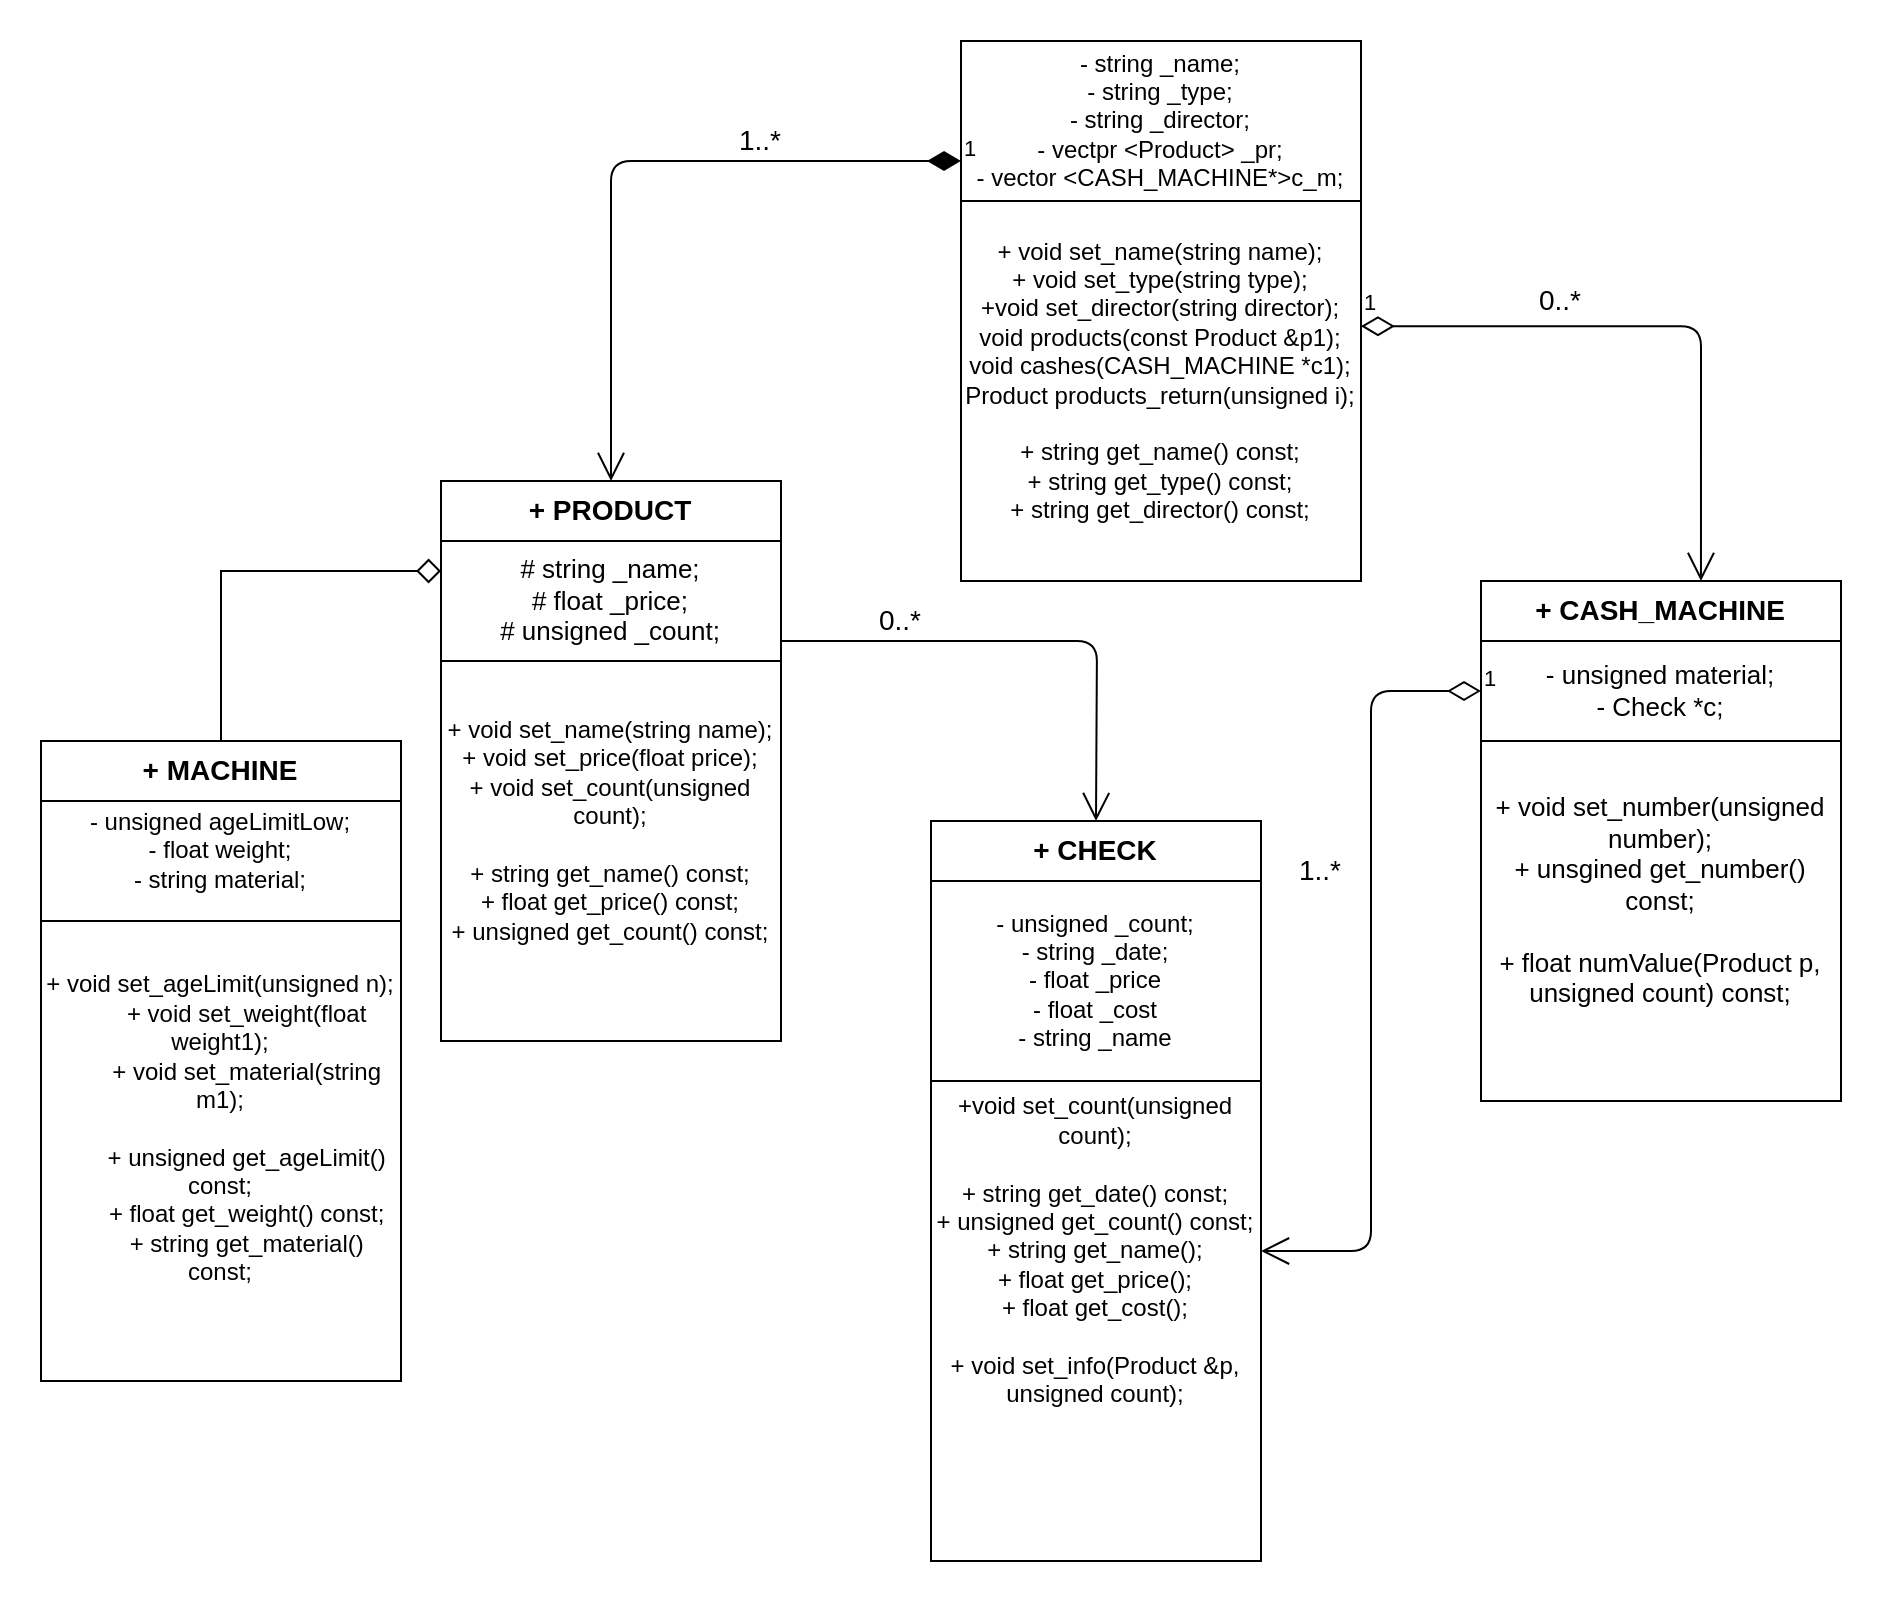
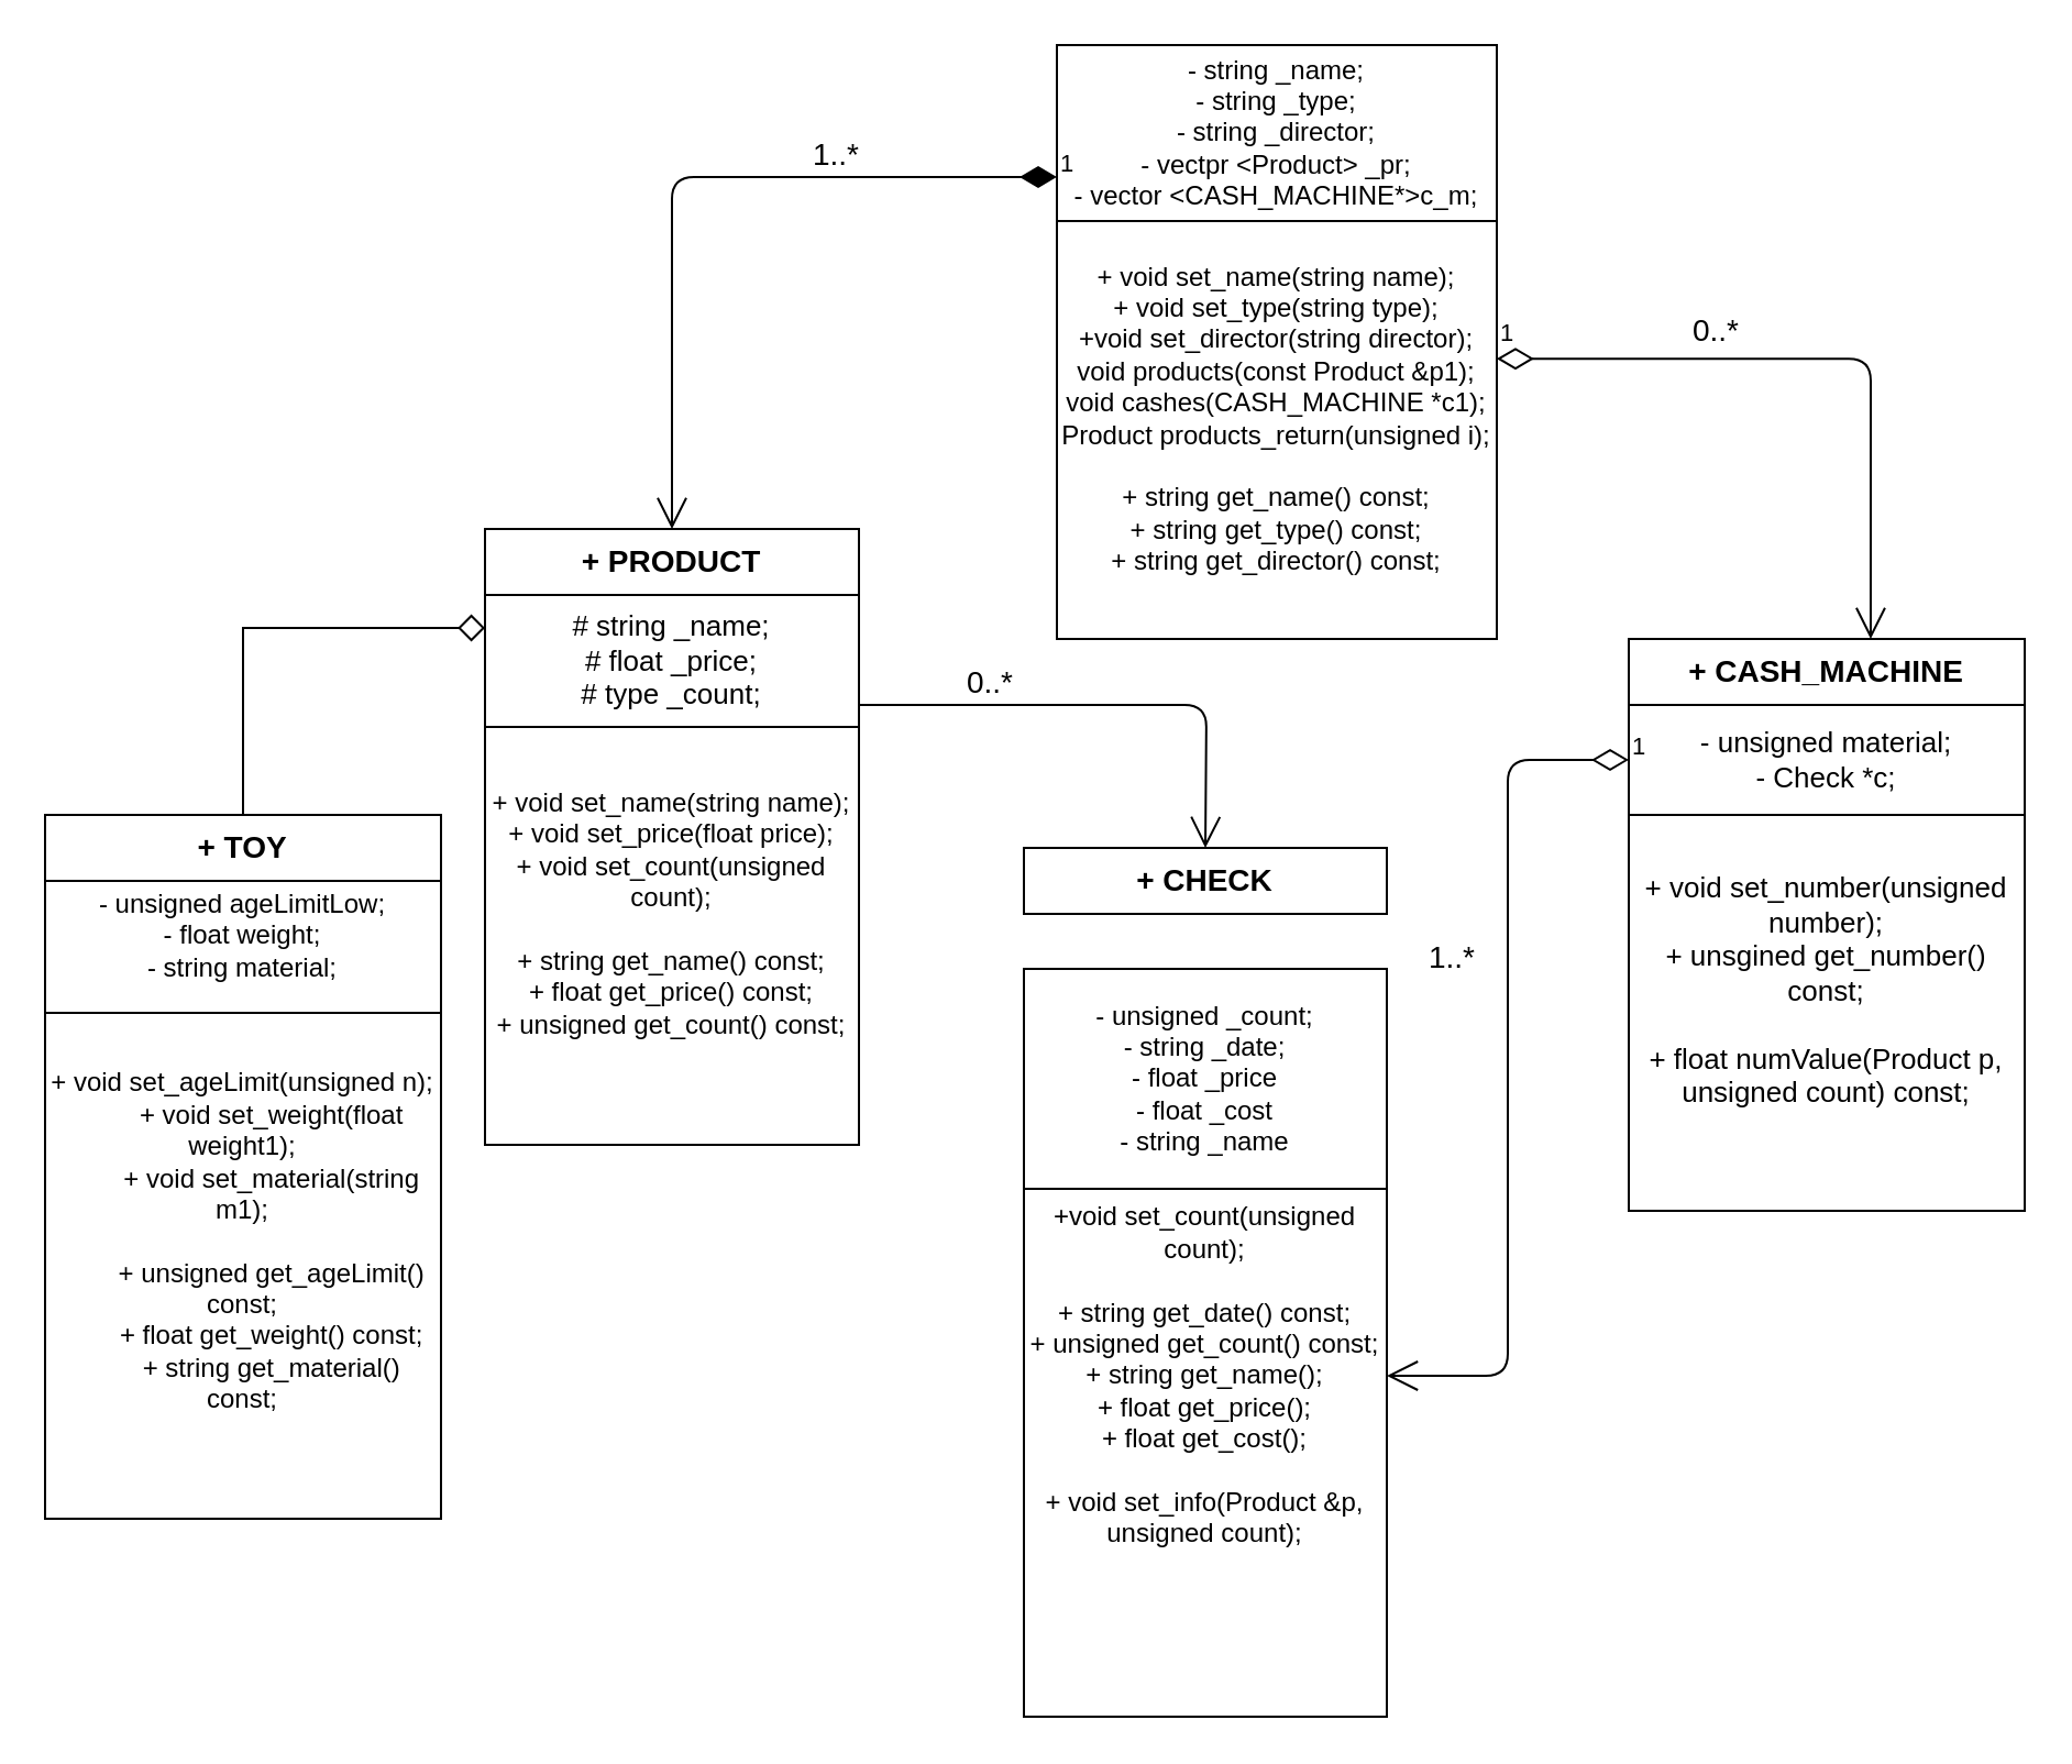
  <mxCell id="0" />
  <mxCell id="1" parent="0" />
  <mxCell id="2" value="&lt;font style=&quot;font-size: 12px&quot;&gt;&lt;span&gt;+ void set_name(string name);&lt;/span&gt;&lt;br&gt;&lt;span&gt;+ void set_type(string type);&lt;/span&gt;&lt;br&gt;&lt;span&gt;+void set_director(string director);&lt;/span&gt;&lt;br&gt;&lt;span&gt;void products(const Product &amp;amp;p1);&lt;br&gt;&lt;/span&gt;void cashes(CASH_MACHINE *c1);&lt;br&gt;Product products_return(unsigned i);&lt;br&gt;&lt;br&gt;&lt;/font&gt;+ string get_name() const;&lt;br&gt;+ string get_type() const;&lt;br&gt;+ string get_director() const;" style="rounded=0;whiteSpace=wrap;html=1;" parent="1" vertex="1"><mxGeometry x="480" y="90" width="200" height="200" as="geometry" /></mxCell>
  <mxCell id="3" value="- string _name;&lt;br&gt;- string _type;&lt;br&gt;- string _director;&lt;br&gt;- vectpr &amp;lt;Product&amp;gt; _pr;&lt;br&gt;- vector &amp;lt;CASH_MACHINE*&amp;gt;c_m;" style="rounded=0;whiteSpace=wrap;html=1;" parent="1" vertex="1"><mxGeometry x="480" width="200" height="80" as="geometry" y="20" /></mxCell>
  <mxCell id="4" value="+ void set_name(string name);&lt;br&gt;+ void set_price(float price);&lt;br&gt;+ void set_count(unsigned count);&lt;br&gt;&lt;br&gt;+ string get_name() const;&lt;br&gt;+ float get_price() const;&lt;br&gt;+ unsigned get_count() const;" style="rounded=0;whiteSpace=wrap;html=1;" parent="1" vertex="1"><mxGeometry x="220" y="310" width="170" height="210" as="geometry" /></mxCell>
- <mxCell id="5" value="&lt;font style=&quot;font-size: 13px&quot;&gt;# string _name;&lt;br&gt;# float _price;&lt;br&gt;# unsigned _count;&lt;br&gt;&lt;/font&gt;" style="rounded=0;whiteSpace=wrap;html=1;" parent="1" vertex="1"><mxGeometry x="220" y="270" width="170" height="60" as="geometry" /></mxCell>
+ <mxCell id="5" value="&lt;font style=&quot;font-size: 13px&quot;&gt;# string _name;&lt;br&gt;# float _price;&lt;br&gt;# type _count;&lt;br&gt;&lt;/font&gt;" style="rounded=0;whiteSpace=wrap;html=1;" parent="1" vertex="1"><mxGeometry x="220" y="270" width="170" height="60" as="geometry" /></mxCell>
  <mxCell id="6" value="&lt;font style=&quot;font-size: 14px&quot;&gt;&lt;b&gt;+ PRODUCT&lt;/b&gt;&lt;/font&gt;" style="rounded=0;whiteSpace=wrap;html=1;" parent="1" vertex="1"><mxGeometry x="220" y="240" width="170" height="30" as="geometry" /></mxCell>
  <mxCell id="7" value="1" style="endArrow=open;html=1;endSize=12;startArrow=diamondThin;startSize=14;startFill=1;edgeStyle=orthogonalEdgeStyle;align=left;verticalAlign=bottom;entryX=0.5;entryY=0;entryDx=0;entryDy=0;exitX=0;exitY=0.75;exitDx=0;exitDy=0;" parent="1" source="3" target="6" edge="1"><mxGeometry x="-1" y="3" relative="1" as="geometry"><mxPoint x="400" y="120" as="sourcePoint" /><mxPoint x="510" y="190" as="targetPoint" /><Array as="points"><mxPoint x="305" y="80" /></Array></mxGeometry></mxCell>
  <mxCell id="8" value="+void set_count(unsigned count);&lt;br&gt;&lt;br&gt;+ string get_date() const;&lt;br&gt;+ unsigned get_count() const;&lt;br&gt;+ string get_name();&lt;br&gt;+ float get_price();&lt;br&gt;+ float get_cost();&lt;br&gt;&lt;br&gt;+ void set_info(Product &amp;amp;p, unsigned count);" style="rounded=0;whiteSpace=wrap;html=1;" parent="1" vertex="1"><mxGeometry x="465" y="470" width="165" height="310" as="geometry" /></mxCell>
  <mxCell id="9" value="- unsigned _count;&lt;br&gt;- string _date;&lt;br&gt;- float _price&lt;br&gt;- float _cost&lt;br&gt;- string _name" style="rounded=0;whiteSpace=wrap;html=1;" parent="1" vertex="1"><mxGeometry x="465" y="440" width="165" height="100" as="geometry" /></mxCell>
- <mxCell id="10" value="&lt;b&gt;&lt;font style=&quot;font-size: 14px&quot;&gt;+ CHECK&lt;/font&gt;&lt;/b&gt;" style="rounded=0;whiteSpace=wrap;html=1;" parent="1" vertex="1"><mxGeometry x="465" y="410" width="165" height="30" as="geometry" /></mxCell>
+ <mxCell id="10" value="&lt;b&gt;&lt;font style=&quot;font-size: 14px&quot;&gt;+ CHECK&lt;/font&gt;&lt;/b&gt;" style="rounded=0;whiteSpace=wrap;html=1;" parent="1" vertex="1"><mxGeometry x="465" y="385" width="165" height="30" as="geometry" /></mxCell>
  <mxCell id="11" value="&lt;font style=&quot;font-size: 13px&quot;&gt;+ void set_number(unsigned number);&lt;br&gt;+ unsgined get_number() const;&lt;br&gt;&lt;br&gt;+ float numValue(Product p, unsigned count) const;&lt;br&gt;&lt;/font&gt;" style="rounded=0;whiteSpace=wrap;html=1;" parent="1" vertex="1"><mxGeometry x="740" y="350" width="180" height="200" as="geometry" /></mxCell>
  <mxCell id="12" value="&lt;font style=&quot;font-size: 13px&quot;&gt;- unsigned material;&lt;br&gt;- Check *c;&lt;br&gt;&lt;/font&gt;" style="rounded=0;whiteSpace=wrap;html=1;" parent="1" vertex="1"><mxGeometry x="740" y="320" width="180" height="50" as="geometry" /></mxCell>
  <mxCell id="13" value="&lt;b&gt;&lt;font style=&quot;font-size: 14px&quot;&gt;+ CASH_MACHINE&lt;/font&gt;&lt;/b&gt;" style="rounded=0;whiteSpace=wrap;html=1;" parent="1" vertex="1"><mxGeometry x="740" y="290" width="180" height="30" as="geometry" /></mxCell>
  <mxCell id="14" value="1" style="endArrow=open;html=1;endSize=12;startArrow=diamondThin;startSize=14;startFill=0;edgeStyle=orthogonalEdgeStyle;align=left;verticalAlign=bottom;exitX=1;exitY=0.363;exitDx=0;exitDy=0;exitPerimeter=0;entryX=0.611;entryY=0;entryDx=0;entryDy=0;entryPerimeter=0;" parent="1" source="2" target="13" edge="1"><mxGeometry x="-1" y="3" relative="1" as="geometry"><mxPoint x="740" y="160" as="sourcePoint" /><mxPoint x="900" y="160" as="targetPoint" /></mxGeometry></mxCell>
  <mxCell id="15" value="&lt;div&gt;+ void set_ageLimit(unsigned n);&lt;/div&gt;&lt;div&gt;&lt;span style=&quot;white-space: pre&quot;&gt;&#09;&lt;/span&gt;+ void set_weight(float weight1);&lt;/div&gt;&lt;div&gt;&lt;span style=&quot;white-space: pre&quot;&gt;&#09;&lt;/span&gt;+ void set_material(string m1);&lt;/div&gt;&lt;div&gt;&lt;br&gt;&lt;/div&gt;&lt;div&gt;&lt;span style=&quot;white-space: pre&quot;&gt;&#09;&lt;/span&gt;+ unsigned get_ageLimit() const;&lt;/div&gt;&lt;div&gt;&lt;span style=&quot;white-space: pre&quot;&gt;&#09;&lt;/span&gt;+ float get_weight() const;&lt;/div&gt;&lt;div&gt;&lt;span style=&quot;white-space: pre&quot;&gt;&#09;&lt;/span&gt;+ string get_material() const;&lt;/div&gt;" style="rounded=0;whiteSpace=wrap;html=1;" parent="1" vertex="1"><mxGeometry x="20" y="438" width="180" height="252" as="geometry" /></mxCell>
  <mxCell id="16" value="- unsigned ageLimitLow;&lt;br&gt;- float weight;&lt;br&gt;- string material;" style="rounded=0;whiteSpace=wrap;html=1;" parent="1" vertex="1"><mxGeometry x="20" y="390" width="180" height="70" as="geometry" /></mxCell>
  <mxCell id="17" style="edgeStyle=orthogonalEdgeStyle;rounded=0;orthogonalLoop=1;jettySize=auto;html=1;exitX=0.5;exitY=0;exitDx=0;exitDy=0;entryX=0;entryY=0.25;entryDx=0;entryDy=0;endArrow=diamond;endFill=0;endSize=10;" parent="1" source="18" target="5" edge="1"><mxGeometry relative="1" as="geometry" /></mxCell>
- <mxCell id="18" value="&lt;b&gt;&lt;font style=&quot;font-size: 14px&quot;&gt;+ MACHINE&lt;br&gt;&lt;/font&gt;&lt;/b&gt;" style="rounded=0;whiteSpace=wrap;html=1;" parent="1" vertex="1"><mxGeometry x="20" y="370" width="180" height="30" as="geometry" /></mxCell>
+ <mxCell id="18" value="&lt;b&gt;&lt;font style=&quot;font-size: 14px&quot;&gt;+ TOY&lt;br&gt;&lt;/font&gt;&lt;/b&gt;" style="rounded=0;whiteSpace=wrap;html=1;" parent="1" vertex="1"><mxGeometry x="20" y="370" width="180" height="30" as="geometry" /></mxCell>
  <mxCell id="19" value="1" style="endArrow=open;html=1;endSize=12;startArrow=diamondThin;startSize=14;startFill=0;edgeStyle=orthogonalEdgeStyle;align=left;verticalAlign=bottom;exitX=0;exitY=0.5;exitDx=0;exitDy=0;entryX=1;entryY=0.5;entryDx=0;entryDy=0;" parent="1" source="12" target="8" edge="1"><mxGeometry x="-1" y="3" relative="1" as="geometry"><mxPoint x="550" y="350" as="sourcePoint" /><mxPoint x="710" y="350" as="targetPoint" /></mxGeometry></mxCell>
  <mxCell id="20" value="" style="endArrow=open;endFill=1;endSize=12;html=1;entryX=0.5;entryY=0;entryDx=0;entryDy=0;" parent="1" target="10" edge="1"><mxGeometry width="160" relative="1" as="geometry"><mxPoint x="390" y="320" as="sourcePoint" /><mxPoint x="550" y="320" as="targetPoint" /><Array as="points"><mxPoint x="548" y="320" /></Array></mxGeometry></mxCell>
  <mxCell id="21" value="&lt;font style=&quot;font-size: 14px&quot;&gt;0..*&lt;/font&gt;" style="text;html=1;strokeColor=none;fillColor=none;align=center;verticalAlign=middle;whiteSpace=wrap;rounded=0;" parent="1" vertex="1"><mxGeometry x="430" y="300" width="40" height="20" as="geometry" /></mxCell>
  <mxCell id="22" value="&lt;font style=&quot;font-size: 14px&quot;&gt;1..*&lt;/font&gt;" style="text;html=1;strokeColor=none;fillColor=none;align=center;verticalAlign=middle;whiteSpace=wrap;rounded=0;" parent="1" vertex="1"><mxGeometry x="360" y="60" width="40" height="20" as="geometry" /></mxCell>
  <mxCell id="23" value="&lt;font style=&quot;font-size: 14px&quot;&gt;0..*&lt;/font&gt;" style="text;html=1;strokeColor=none;fillColor=none;align=center;verticalAlign=middle;whiteSpace=wrap;rounded=0;" parent="1" vertex="1"><mxGeometry x="760" y="140" width="40" height="20" as="geometry" /></mxCell>
  <mxCell id="24" value="&lt;font style=&quot;font-size: 14px&quot;&gt;1..*&lt;/font&gt;" style="text;html=1;strokeColor=none;fillColor=none;align=center;verticalAlign=middle;whiteSpace=wrap;rounded=0;" parent="1" vertex="1"><mxGeometry x="640" y="425" width="40" height="20" as="geometry" /></mxCell>
